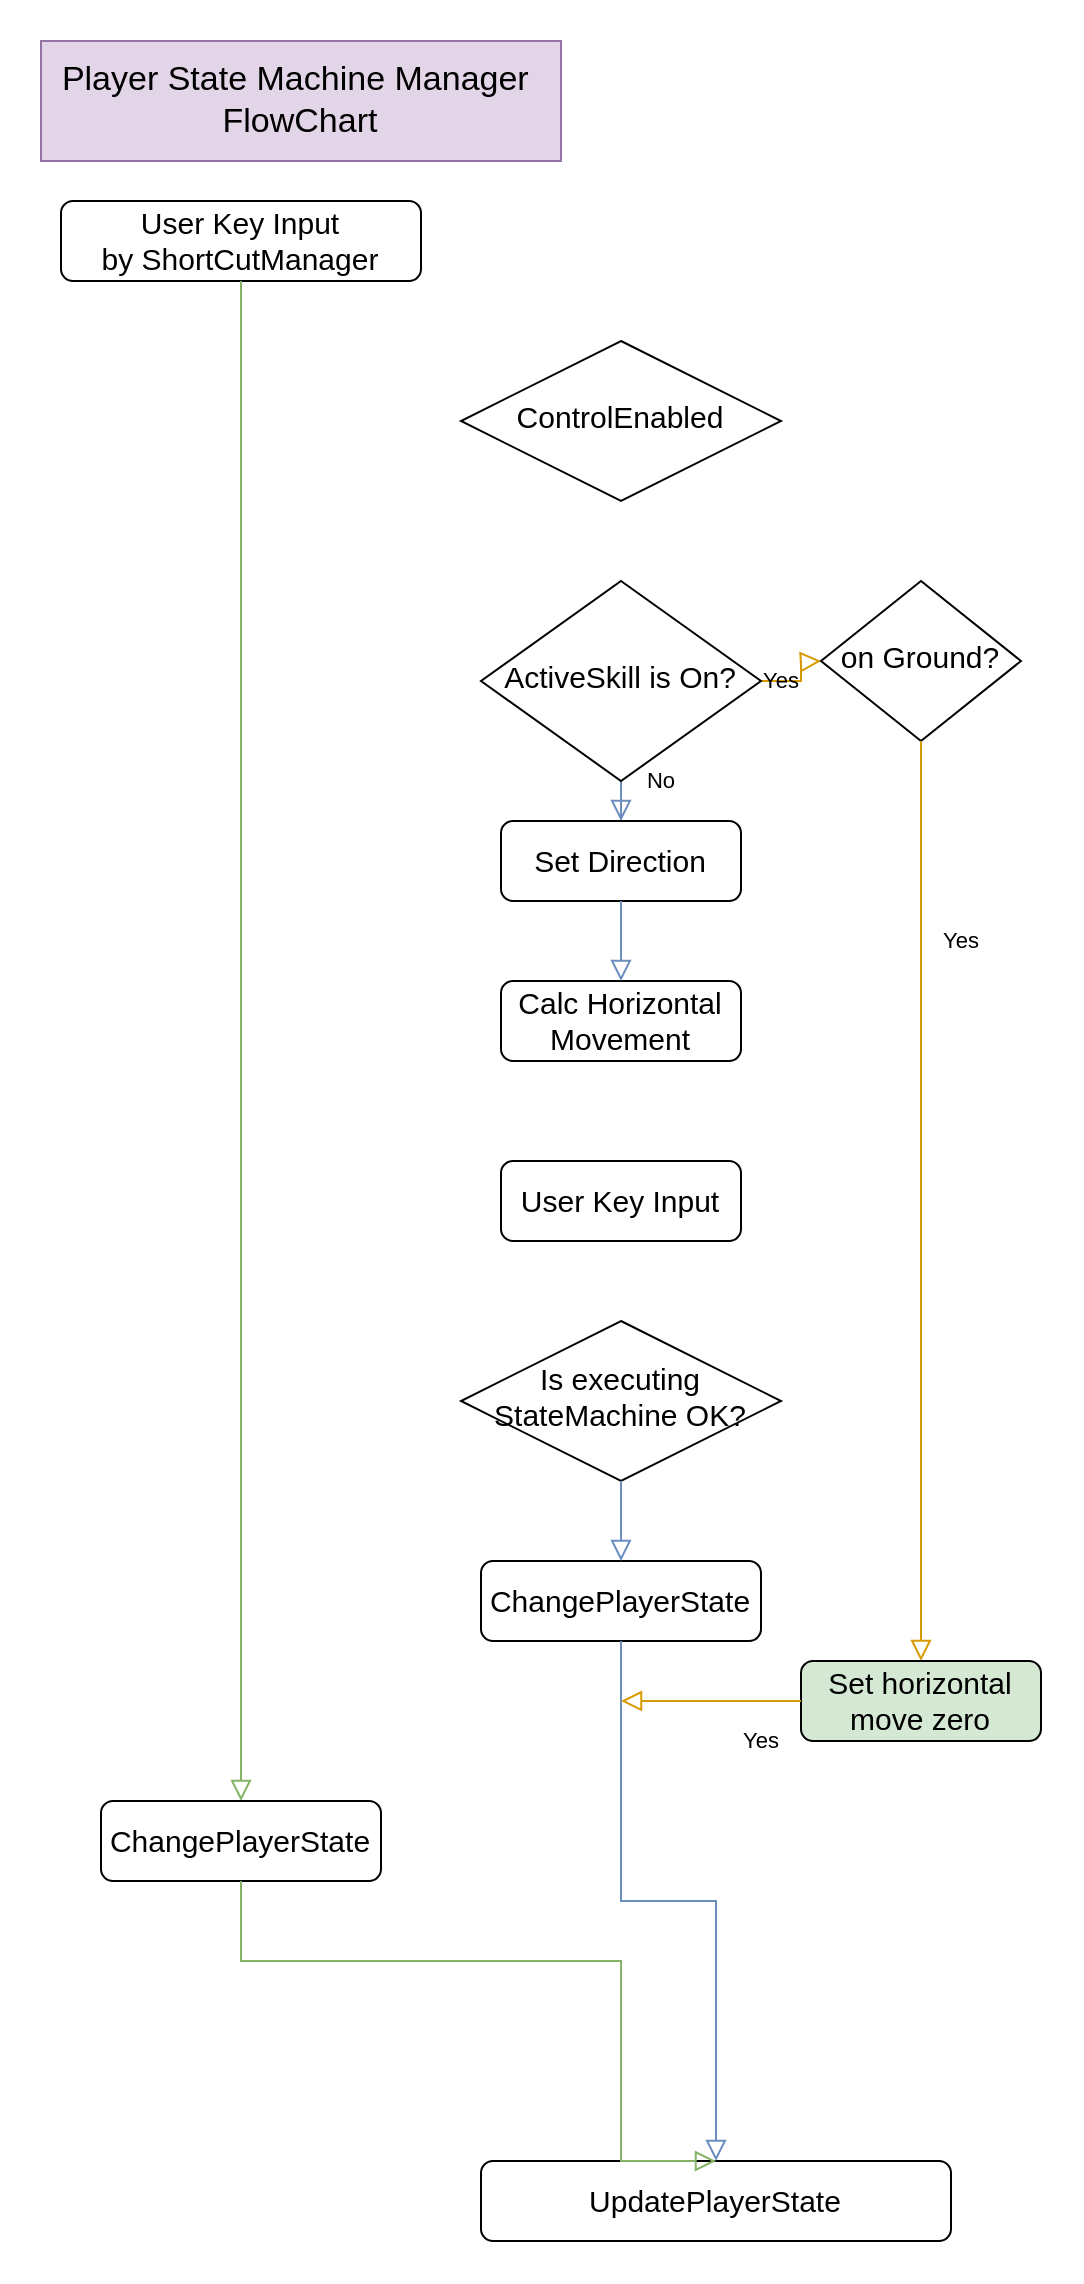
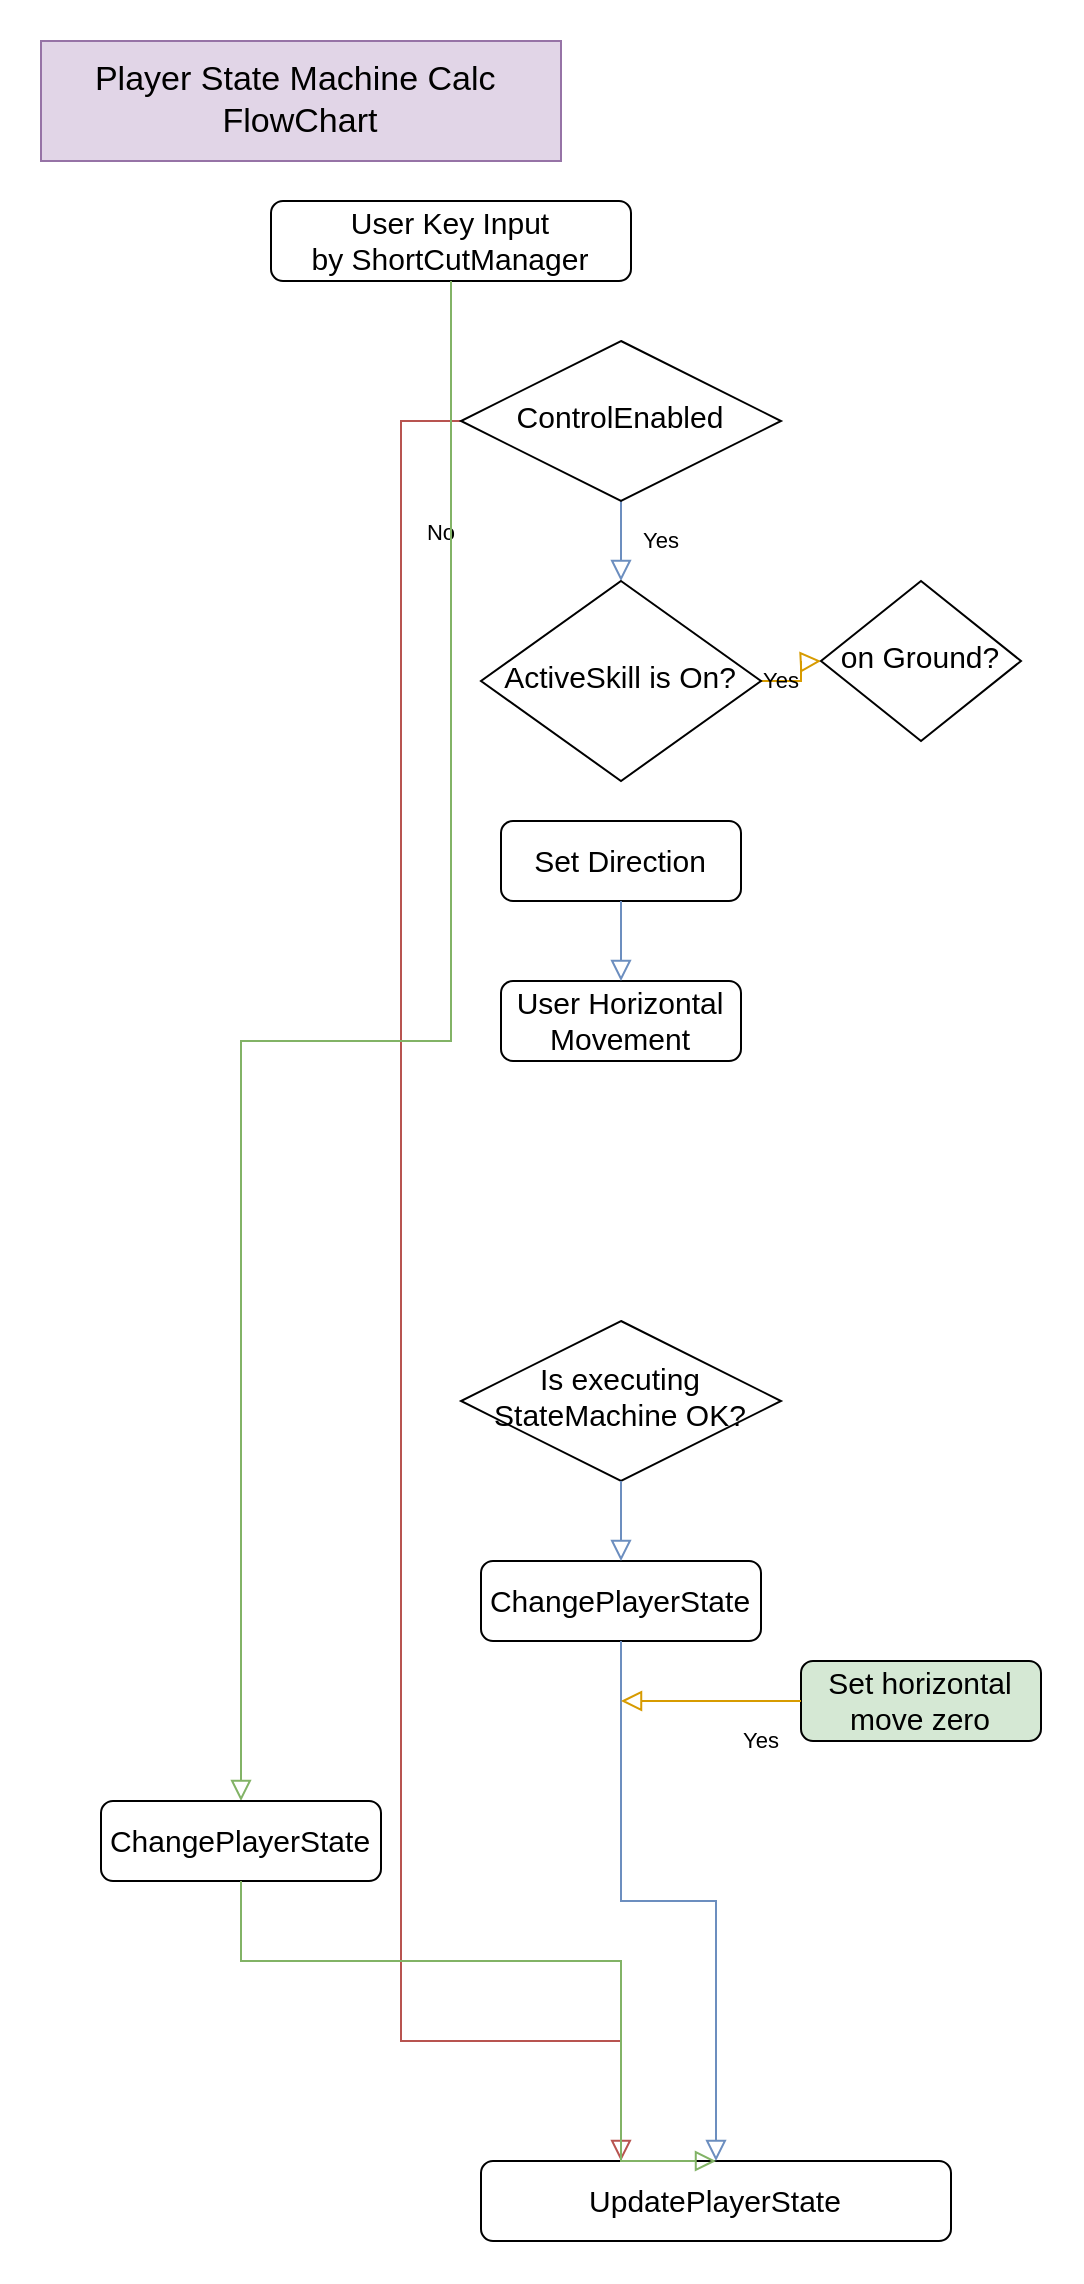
  <mxCell id="0" />
  <mxCell id="1" parent="0" />
- <mxCell id="2" value="User Key Input&lt;br style=&quot;font-size: 15px&quot;&gt;by ShortCutManager" style="rounded=1;whiteSpace=wrap;html=1;fontSize=15;glass=0;strokeWidth=1;shadow=0;" parent="1" vertex="1"><mxGeometry x="30" y="100" width="180" height="40" as="geometry" /></mxCell>
+ <mxCell id="2" value="User Key Input&lt;br style=&quot;font-size: 15px&quot;&gt;by ShortCutManager" style="rounded=1;whiteSpace=wrap;html=1;fontSize=15;glass=0;strokeWidth=1;shadow=0;" parent="1" vertex="1"><mxGeometry x="135" y="100" width="180" height="40" as="geometry" /></mxCell>
+ <mxCell id="3" value="Yes" style="rounded=0;html=1;jettySize=auto;orthogonalLoop=1;fontSize=11;endArrow=block;endFill=0;endSize=8;strokeWidth=1;shadow=0;labelBackgroundColor=none;edgeStyle=orthogonalEdgeStyle;fillColor=#dae8fc;strokeColor=#6c8ebf;" parent="1" source="5" target="8" edge="1"><mxGeometry y="20" relative="1" as="geometry"><mxPoint as="offset" /></mxGeometry></mxCell>
+ <mxCell id="4" value="No" style="edgeStyle=orthogonalEdgeStyle;rounded=0;html=1;jettySize=auto;orthogonalLoop=1;fontSize=11;endArrow=block;endFill=0;endSize=8;strokeWidth=1;shadow=0;labelBackgroundColor=none;exitX=0;exitY=0.5;exitDx=0;exitDy=0;fillColor=#f8cecc;strokeColor=#b85450;" parent="1" source="5" target="21" edge="1"><mxGeometry x="-0.83" y="20" relative="1" as="geometry"><mxPoint as="offset" /><mxPoint x="310" y="980" as="targetPoint" /><Array as="points"><mxPoint x="200" y="210" /><mxPoint x="200" y="1020" /><mxPoint x="310" y="1020" /></Array></mxGeometry></mxCell>
  <mxCell id="5" value="ControlEnabled" style="rhombus;whiteSpace=wrap;html=1;shadow=0;fontFamily=Helvetica;fontSize=15;align=center;strokeWidth=1;spacing=6;spacingTop=-4;" parent="1" vertex="1"><mxGeometry x="230" y="170" width="160" height="80" as="geometry" /></mxCell>
- <mxCell id="6" value="No" style="rounded=0;html=1;jettySize=auto;orthogonalLoop=1;fontSize=11;endArrow=block;endFill=0;endSize=8;strokeWidth=1;shadow=0;labelBackgroundColor=none;edgeStyle=orthogonalEdgeStyle;fillColor=#dae8fc;strokeColor=#6c8ebf;" parent="1" source="8" target="9" edge="1"><mxGeometry x="0.333" y="20" relative="1" as="geometry"><mxPoint as="offset" /></mxGeometry></mxCell>
  <mxCell id="7" value="Yes" style="edgeStyle=orthogonalEdgeStyle;rounded=0;html=1;jettySize=auto;orthogonalLoop=1;fontSize=11;endArrow=block;endFill=0;endSize=8;strokeWidth=1;shadow=0;labelBackgroundColor=none;fillColor=#ffe6cc;strokeColor=#d79b00;" parent="1" source="8" edge="1"><mxGeometry y="10" relative="1" as="geometry"><mxPoint as="offset" /><mxPoint x="410" y="330" as="targetPoint" /></mxGeometry></mxCell>
  <mxCell id="8" value="ActiveSkill is On?" style="rhombus;whiteSpace=wrap;html=1;shadow=0;fontFamily=Helvetica;fontSize=15;align=center;strokeWidth=1;spacing=6;spacingTop=-4;verticalAlign=middle;" parent="1" vertex="1"><mxGeometry x="240" y="290" width="140" height="100" as="geometry" /></mxCell>
  <mxCell id="9" value="Set Direction" style="rounded=1;whiteSpace=wrap;html=1;fontSize=15;glass=0;strokeWidth=1;shadow=0;" parent="1" vertex="1"><mxGeometry x="250" y="410" width="120" height="40" as="geometry" /></mxCell>
- <mxCell id="10" value="Calc Horizontal Movement" style="rounded=1;whiteSpace=wrap;html=1;fontSize=15;glass=0;strokeWidth=1;shadow=0;" parent="1" vertex="1"><mxGeometry x="250" y="490" width="120" height="40" as="geometry" /></mxCell>
+ <mxCell id="10" value="User Horizontal Movement" style="rounded=1;whiteSpace=wrap;html=1;fontSize=15;glass=0;strokeWidth=1;shadow=0;" parent="1" vertex="1"><mxGeometry x="250" y="490" width="120" height="40" as="geometry" /></mxCell>
  <mxCell id="11" value="" style="rounded=0;html=1;jettySize=auto;orthogonalLoop=1;fontSize=11;endArrow=block;endFill=0;endSize=8;strokeWidth=1;shadow=0;labelBackgroundColor=none;edgeStyle=orthogonalEdgeStyle;entryX=0.5;entryY=0;entryDx=0;entryDy=0;exitX=0.5;exitY=1;exitDx=0;exitDy=0;fillColor=#dae8fc;strokeColor=#6c8ebf;" parent="1" source="9" target="10" edge="1"><mxGeometry x="0.333" y="20" relative="1" as="geometry"><mxPoint as="offset" /><mxPoint x="320" y="380" as="sourcePoint" /><mxPoint x="320" y="440" as="targetPoint" /></mxGeometry></mxCell>
  <mxCell id="12" value="on Ground?" style="rhombus;whiteSpace=wrap;html=1;shadow=0;fontFamily=Helvetica;fontSize=15;align=center;strokeWidth=1;spacing=6;spacingTop=-4;verticalAlign=middle;" parent="1" vertex="1"><mxGeometry x="410" y="290" width="100" height="80" as="geometry" /></mxCell>
- <mxCell id="13" value="Yes" style="edgeStyle=orthogonalEdgeStyle;rounded=0;html=1;jettySize=auto;orthogonalLoop=1;fontSize=11;endArrow=block;endFill=0;endSize=8;strokeWidth=1;shadow=0;labelBackgroundColor=none;exitX=0.5;exitY=1;exitDx=0;exitDy=0;entryX=0.5;entryY=0;entryDx=0;entryDy=0;fillColor=#ffe6cc;strokeColor=#d79b00;" parent="1" source="12" target="14" edge="1"><mxGeometry x="-0.565" y="20" relative="1" as="geometry"><mxPoint as="offset" /><mxPoint x="370" y="340" as="sourcePoint" /><mxPoint x="460" y="990" as="targetPoint" /><Array as="points" /></mxGeometry></mxCell>
  <mxCell id="14" value="Set horizontal move zero" style="rounded=1;whiteSpace=wrap;html=1;fontSize=15;glass=0;strokeWidth=1;shadow=0;fillColor=#d5e8d4;" parent="1" vertex="1"><mxGeometry x="400" y="830" width="120" height="40" as="geometry" /></mxCell>
  <mxCell id="15" value="" style="rounded=0;html=1;jettySize=auto;orthogonalLoop=1;fontSize=11;endArrow=block;endFill=0;endSize=8;strokeWidth=1;shadow=0;labelBackgroundColor=none;edgeStyle=orthogonalEdgeStyle;exitX=0.5;exitY=1;exitDx=0;exitDy=0;entryX=0.5;entryY=0;entryDx=0;entryDy=0;fillColor=#d5e8d4;strokeColor=#82b366;" parent="1" source="2" target="16" edge="1"><mxGeometry relative="1" as="geometry"><mxPoint x="252.5" y="150" as="sourcePoint" /><mxPoint x="128" y="690" as="targetPoint" /></mxGeometry></mxCell>
  <mxCell id="16" value="ChangePlayerState" style="rounded=1;whiteSpace=wrap;html=1;fontSize=15;glass=0;strokeWidth=1;shadow=0;" parent="1" vertex="1"><mxGeometry x="50" y="900" width="140" height="40" as="geometry" /></mxCell>
- <mxCell id="17" value="User Key Input" style="rounded=1;whiteSpace=wrap;html=1;fontSize=15;glass=0;strokeWidth=1;shadow=0;" parent="1" vertex="1"><mxGeometry x="250" y="580" width="120" height="40" as="geometry" /></mxCell>
  <mxCell id="18" value="Is executing StateMachine OK?" style="rhombus;whiteSpace=wrap;html=1;shadow=0;fontFamily=Helvetica;fontSize=15;align=center;strokeWidth=1;spacing=6;spacingTop=-4;verticalAlign=middle;" parent="1" vertex="1"><mxGeometry x="230" y="660" width="160" height="80" as="geometry" /></mxCell>
  <mxCell id="19" value="ChangePlayerState" style="rounded=1;whiteSpace=wrap;html=1;fontSize=15;glass=0;strokeWidth=1;shadow=0;" parent="1" vertex="1"><mxGeometry x="240" y="780" width="140" height="40" as="geometry" /></mxCell>
  <mxCell id="20" value="" style="rounded=0;html=1;jettySize=auto;orthogonalLoop=1;fontSize=11;endArrow=block;endFill=0;endSize=8;strokeWidth=1;shadow=0;labelBackgroundColor=none;edgeStyle=orthogonalEdgeStyle;entryX=0.5;entryY=0;entryDx=0;entryDy=0;exitX=0.5;exitY=1;exitDx=0;exitDy=0;fillColor=#dae8fc;strokeColor=#6c8ebf;" parent="1" source="18" target="19" edge="1"><mxGeometry x="0.333" y="20" relative="1" as="geometry"><mxPoint as="offset" /><mxPoint x="320" y="620" as="sourcePoint" /><mxPoint x="320" y="660" as="targetPoint" /></mxGeometry></mxCell>
  <mxCell id="21" value="UpdatePlayerState" style="rounded=1;whiteSpace=wrap;html=1;fontSize=15;glass=0;strokeWidth=1;shadow=0;" parent="1" vertex="1"><mxGeometry x="240" y="1080" width="235" height="40" as="geometry" /></mxCell>
  <mxCell id="22" value="" style="rounded=0;html=1;jettySize=auto;orthogonalLoop=1;fontSize=11;endArrow=block;endFill=0;endSize=8;strokeWidth=1;shadow=0;labelBackgroundColor=none;edgeStyle=orthogonalEdgeStyle;exitX=0.5;exitY=1;exitDx=0;exitDy=0;entryX=0.5;entryY=0;entryDx=0;entryDy=0;fillColor=#dae8fc;strokeColor=#6c8ebf;" parent="1" source="19" target="21" edge="1"><mxGeometry y="20" relative="1" as="geometry"><mxPoint as="offset" /><mxPoint x="320" y="700" as="sourcePoint" /><mxPoint x="320" y="720" as="targetPoint" /></mxGeometry></mxCell>
  <mxCell id="23" value="" style="rounded=0;html=1;jettySize=auto;orthogonalLoop=1;fontSize=11;endArrow=block;endFill=0;endSize=8;strokeWidth=1;shadow=0;labelBackgroundColor=none;edgeStyle=orthogonalEdgeStyle;exitX=0.5;exitY=1;exitDx=0;exitDy=0;entryX=0.5;entryY=0;entryDx=0;entryDy=0;fillColor=#d5e8d4;strokeColor=#82b366;" parent="1" source="16" target="21" edge="1"><mxGeometry y="20" relative="1" as="geometry"><mxPoint as="offset" /><mxPoint x="250" y="880" as="sourcePoint" /><mxPoint x="240" y="1000" as="targetPoint" /><Array as="points"><mxPoint x="120" y="980" /><mxPoint x="310" y="980" /></Array></mxGeometry></mxCell>
  <mxCell id="24" value="Yes" style="edgeStyle=orthogonalEdgeStyle;rounded=0;html=1;jettySize=auto;orthogonalLoop=1;fontSize=11;endArrow=block;endFill=0;endSize=8;strokeWidth=1;shadow=0;labelBackgroundColor=none;exitX=0;exitY=0.5;exitDx=0;exitDy=0;fillColor=#ffe6cc;strokeColor=#d79b00;" parent="1" source="14" edge="1"><mxGeometry x="-0.565" y="20" relative="1" as="geometry"><mxPoint as="offset" /><mxPoint x="470" y="380" as="sourcePoint" /><mxPoint x="310" y="850" as="targetPoint" /><Array as="points" /></mxGeometry></mxCell>
- <mxCell id="25" value="Player State Machine Manager&amp;nbsp;&lt;br style=&quot;font-size: 17px&quot;&gt;FlowChart" style="rounded=0;whiteSpace=wrap;html=1;fontSize=17;fillColor=#e1d5e7;strokeColor=#9673a6;" parent="1" vertex="1"><mxGeometry width="260" height="60" as="geometry" x="20" y="20" /></mxCell>
+ <mxCell id="25" value="Player State Machine Calc&amp;nbsp;&lt;br style=&quot;font-size: 17px&quot;&gt;FlowChart" style="rounded=0;whiteSpace=wrap;html=1;fontSize=17;fillColor=#e1d5e7;strokeColor=#9673a6;" parent="1" vertex="1"><mxGeometry width="260" height="60" as="geometry" x="20" y="20" /></mxCell>
